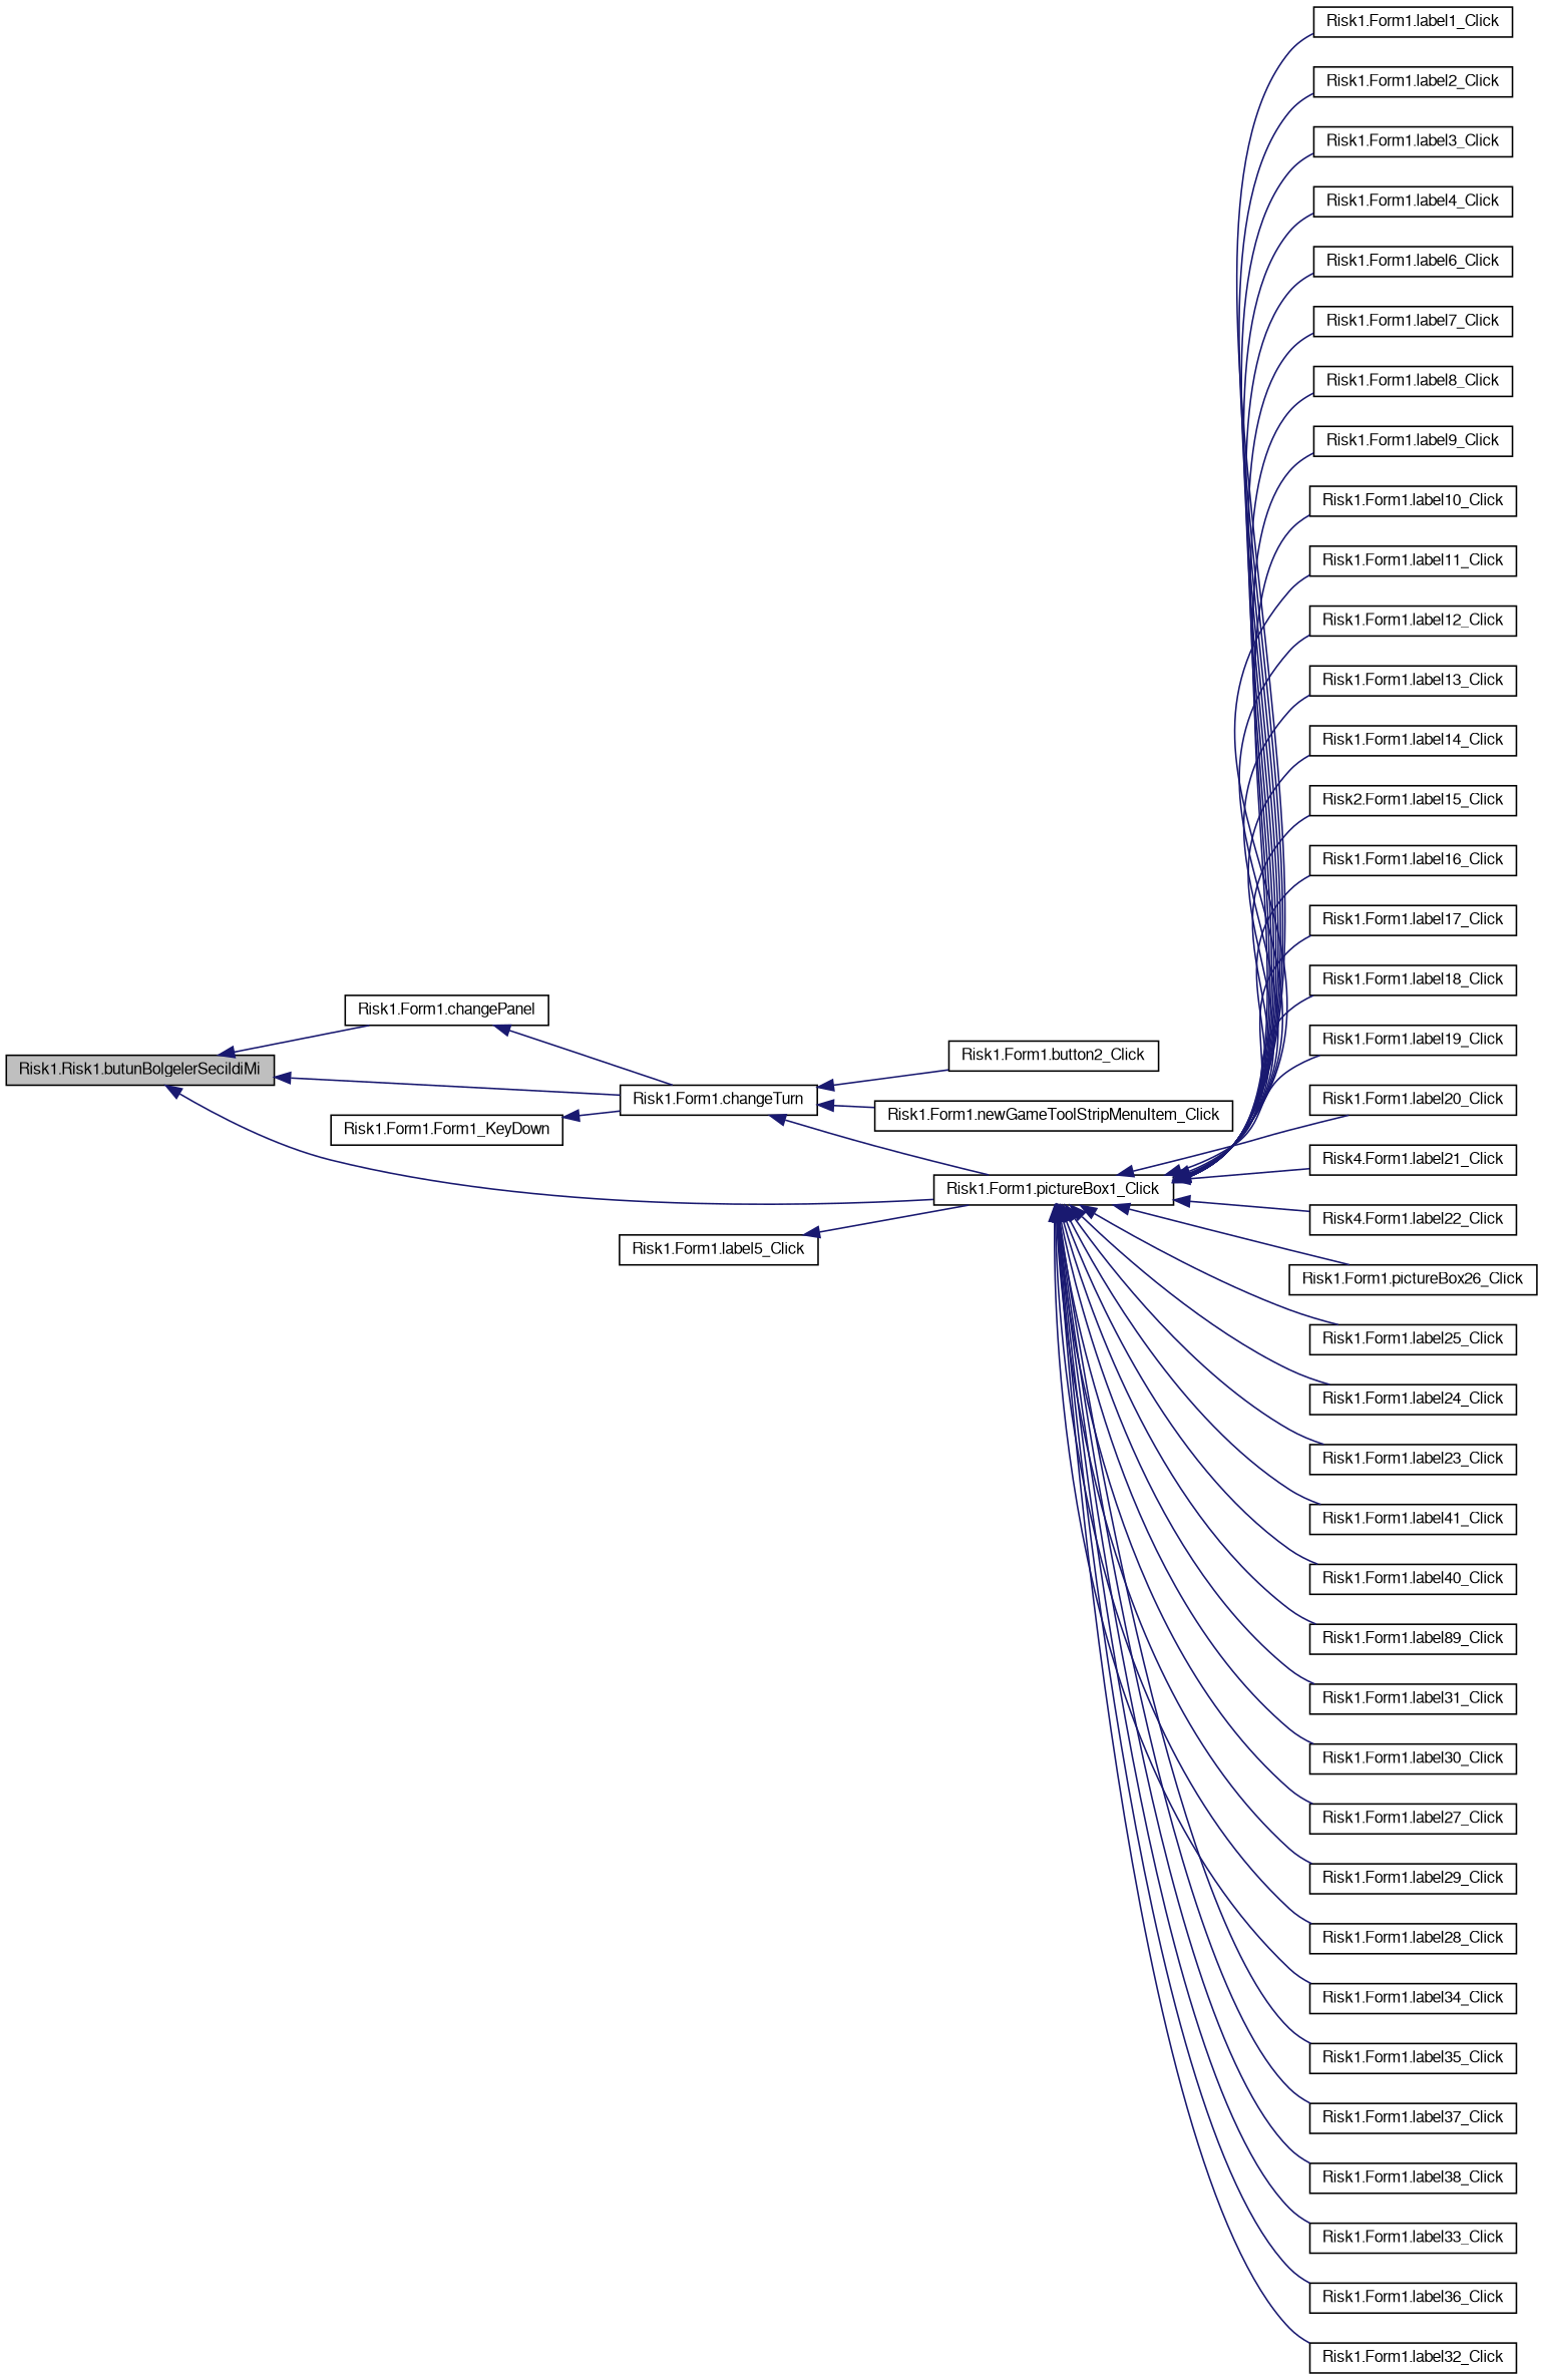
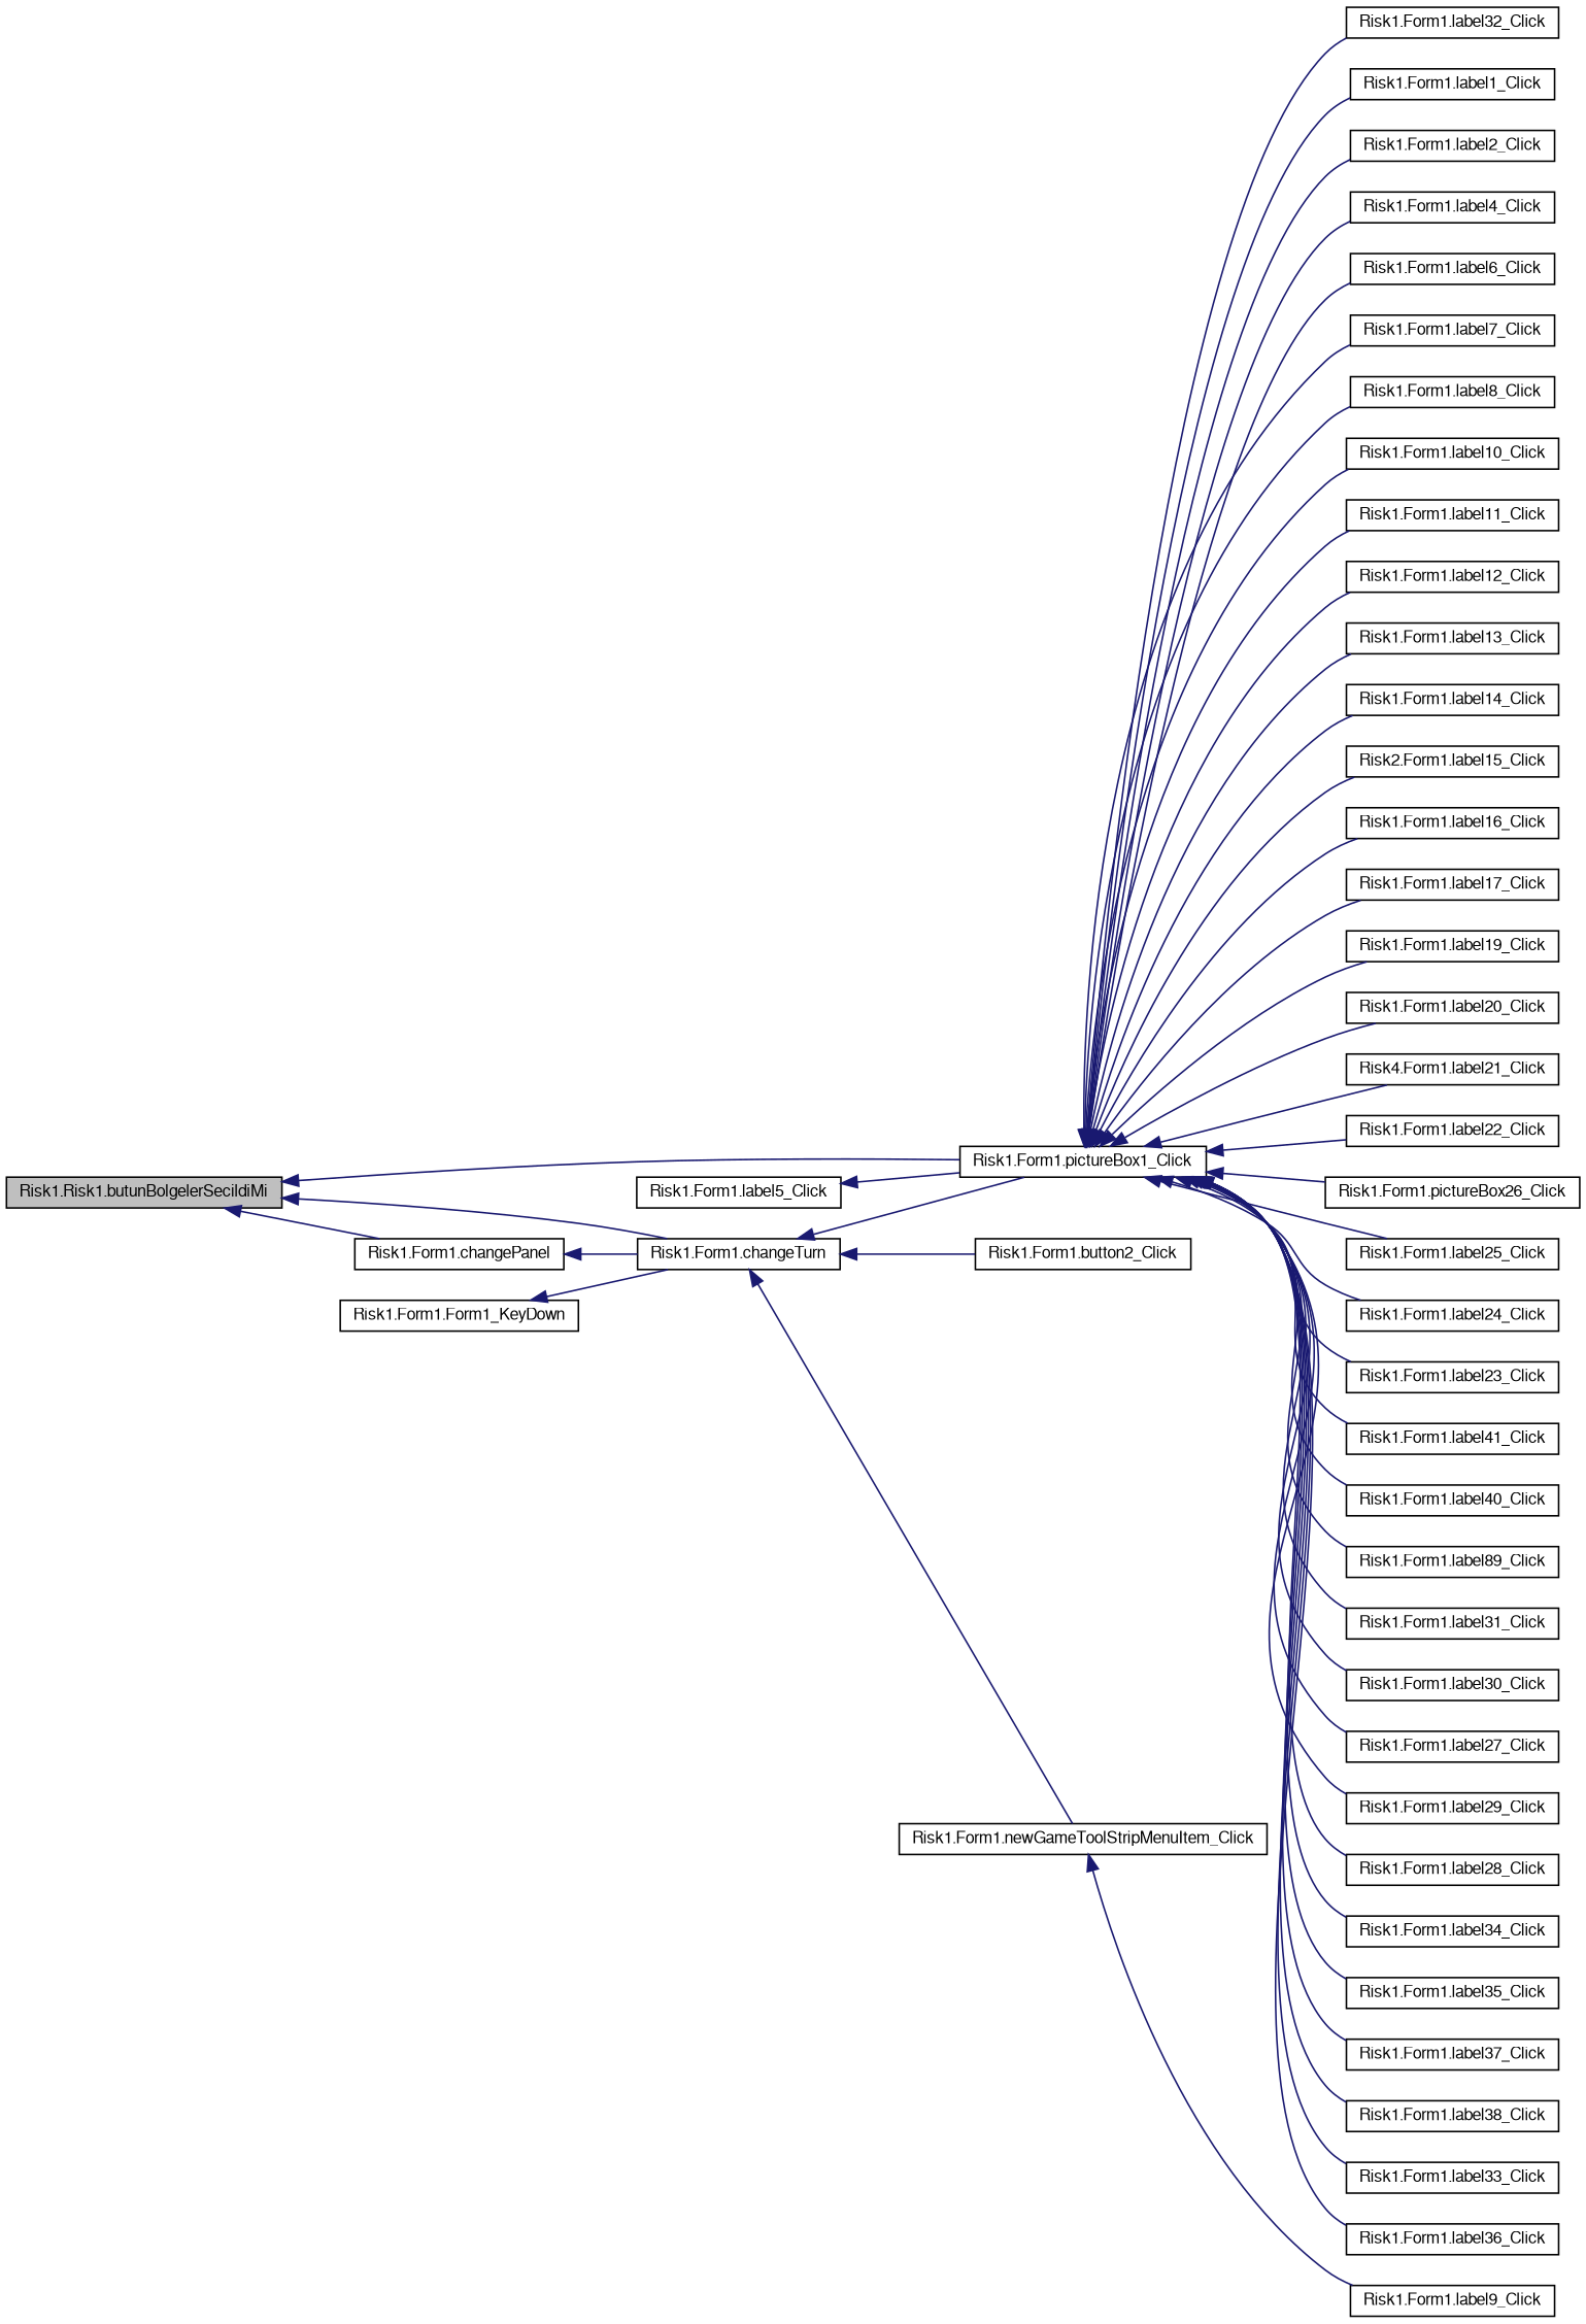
  digraph {
    rankdir=LR
    node [color=black fontname=FreeSans fontsize=10 shape=record]
    edge [color=midnightblue dir=back fontname=FreeSans fontsize=10 labelfontname=FreeSans labelfontsize=10 style=solid]
    n1 [fillcolor=grey75 fontcolor=black height=0.2 label="Risk1.Risk1.butunBolgelerSecildiMi" style=filled width=0.4]
    n2 [height=0.2 label="Risk1.Form1.changePanel" width=0.4]
    n3 [height=0.2 label="Risk1.Form1.changeTurn" width=0.4]
    n4 [height=0.2 label="Risk1.Form1.pictureBox1_Click" width=0.4]
    n5 [height=0.2 label="Risk1.Form1.button2_Click" width=0.4]
    n6 [height=0.2 label="Risk1.Form1.newGameToolStripMenuItem_Click" width=0.4]
    n7 [height=0.2 label="Risk1.Form1.label1_Click" width=0.4]
    n8 [height=0.2 label="Risk1.Form1.label2_Click" width=0.4]
-   n9 [height=0.2 label="Risk1.Form1.label3_Click" width=0.4]
    n10 [height=0.2 label="Risk1.Form1.label4_Click" width=0.4]
    n11 [height=0.2 label="Risk1.Form1.label6_Click" width=0.4]
    n12 [height=0.2 label="Risk1.Form1.label7_Click" width=0.4]
    n13 [height=0.2 label="Risk1.Form1.label8_Click" width=0.4]
    n14 [height=0.2 label="Risk1.Form1.label9_Click" width=0.4]
    n15 [height=0.2 label="Risk1.Form1.label10_Click" width=0.4]
    n16 [height=0.2 label="Risk1.Form1.label11_Click" width=0.4]
    n17 [height=0.2 label="Risk1.Form1.label12_Click" width=0.4]
    n18 [height=0.2 label="Risk1.Form1.label13_Click" width=0.4]
    n19 [height=0.2 label="Risk1.Form1.label14_Click" width=0.4]
    n20 [height=0.2 label="Risk2.Form1.label15_Click" width=0.4]
    n21 [height=0.2 label="Risk1.Form1.label16_Click" width=0.4]
    n22 [height=0.2 label="Risk1.Form1.label17_Click" width=0.4]
-   n23 [height=0.2 label="Risk1.Form1.label18_Click" width=0.4]
    n24 [height=0.2 label="Risk1.Form1.label19_Click" width=0.4]
    n25 [height=0.2 label="Risk1.Form1.label20_Click" width=0.4]
    n26 [height=0.2 label="Risk4.Form1.label21_Click" width=0.4]
-   n27 [height=0.2 label="Risk4.Form1.label22_Click" width=0.4]
+   n27 [height=0.2 label="Risk1.Form1.label22_Click" width=0.4]
    n28 [height=0.2 label="Risk1.Form1.pictureBox26_Click" width=0.4]
    n29 [height=0.2 label="Risk1.Form1.label25_Click" width=0.4]
    n30 [height=0.2 label="Risk1.Form1.label24_Click" width=0.4]
    n31 [height=0.2 label="Risk1.Form1.label23_Click" width=0.4]
    n32 [height=0.2 label="Risk1.Form1.label41_Click" width=0.4]
    n33 [height=0.2 label="Risk1.Form1.label40_Click" width=0.4]
    n34 [height=0.2 label="Risk1.Form1.label89_Click" width=0.4]
    n35 [height=0.2 label="Risk1.Form1.label31_Click" width=0.4]
    n36 [height=0.2 label="Risk1.Form1.label30_Click" width=0.4]
    n37 [height=0.2 label="Risk1.Form1.label27_Click" width=0.4]
    n38 [height=0.2 label="Risk1.Form1.label29_Click" width=0.4]
    n39 [height=0.2 label="Risk1.Form1.label28_Click" width=0.4]
    n40 [height=0.2 label="Risk1.Form1.label34_Click" width=0.4]
    n41 [height=0.2 label="Risk1.Form1.label35_Click" width=0.4]
    n42 [height=0.2 label="Risk1.Form1.label37_Click" width=0.4]
    n43 [height=0.2 label="Risk1.Form1.label38_Click" width=0.4]
    n44 [height=0.2 label="Risk1.Form1.label33_Click" width=0.4]
    n45 [height=0.2 label="Risk1.Form1.label36_Click" width=0.4]
    n46 [height=0.2 label="Risk1.Form1.label32_Click" width=0.4]
    n47 [height=0.2 label="Risk1.Form1.Form1_KeyDown" width=0.4]
    n48 [height=0.2 label="Risk1.Form1.label5_Click" width=0.4]
    n1 -> n2
    n1 -> n3
    n1 -> n4
    n2 -> n3
    n3 -> n4
    n3 -> n5
    n3 -> n6
    n4 -> n7
    n4 -> n8
-   n4 -> n9
    n4 -> n10
    n4 -> n11
    n4 -> n12
    n4 -> n13
-   n4 -> n14
+   n6 -> n14
    n4 -> n15
    n4 -> n16
    n4 -> n17
    n4 -> n18
    n4 -> n19
    n4 -> n20
    n4 -> n21
    n4 -> n22
-   n4 -> n23
    n4 -> n24
    n4 -> n25
    n4 -> n26
    n4 -> n27
    n4 -> n28
    n4 -> n29
    n4 -> n30
    n4 -> n31
    n4 -> n32
    n4 -> n33
    n4 -> n34
    n4 -> n35
    n4 -> n36
    n4 -> n37
    n4 -> n38
    n4 -> n39
    n4 -> n40
    n4 -> n41
    n4 -> n42
    n4 -> n43
    n4 -> n44
    n4 -> n45
    n4 -> n46
    n47 -> n3
    n48 -> n4
  }
